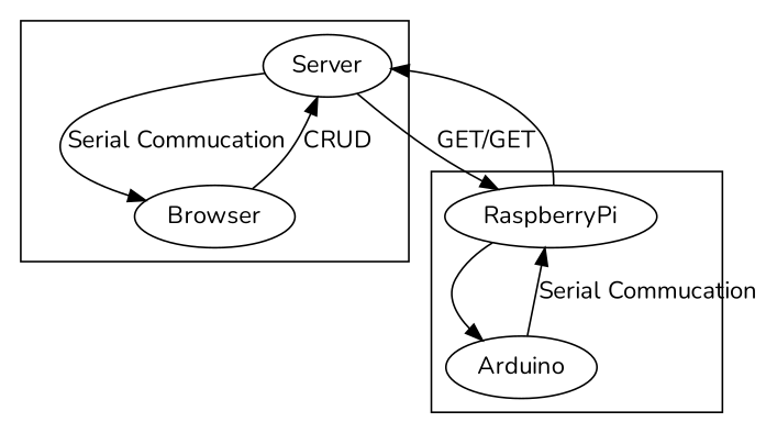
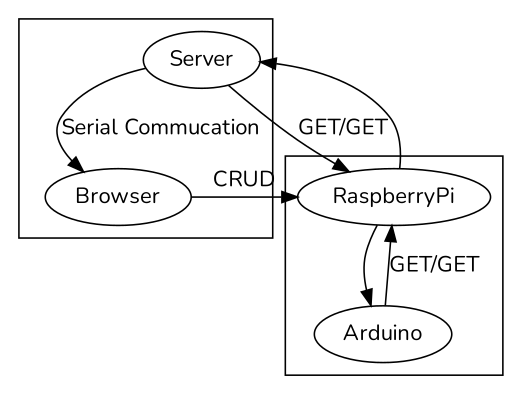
  digraph {
    compound=true
    fontname=Nunito
    node [fontname=Nunito]
    edge [fontname=Nunito]
    Server
    Browser
    RaspberryPi
    Arduino
    subgraph cluster_1 {
      Server
      Browser
    }
    subgraph cluster_2 {
      RaspberryPi
      Arduino
    }
    Server -> Browser [label="Serial Commucation"]
    Server -> RaspberryPi [label="GET/GET"]
-   Browser -> Server [label=CRUD]
+   Browser -> RaspberryPi [label=CRUD]
    RaspberryPi -> Server
    RaspberryPi -> Arduino
-   Arduino -> RaspberryPi [label="Serial Commucation"]
+   Arduino -> RaspberryPi [label="GET/GET"]
  }
